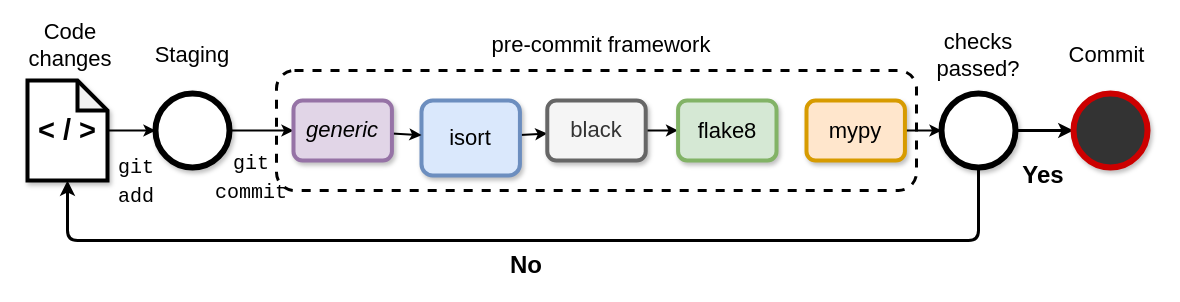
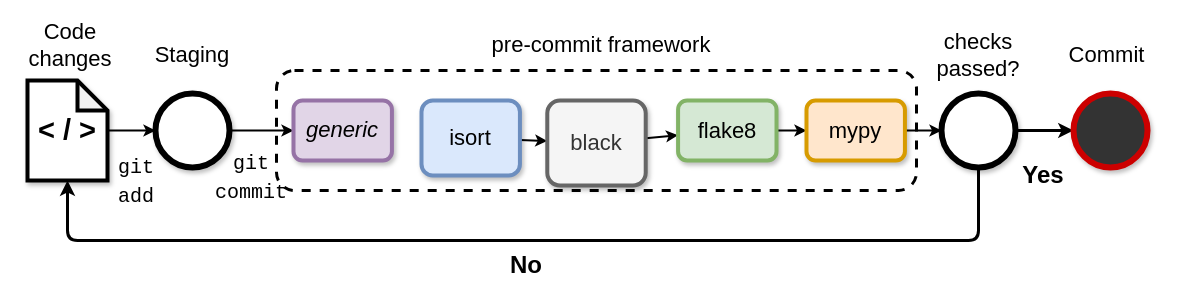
  <mxCell id="0" />
  <mxCell id="1" parent="0" />
  <mxCell id="2" value="" style="rounded=1;whiteSpace=wrap;html=1;labelBorderColor=#CC0000;strokeColor=#000000;fillColor=none;dashed=1;strokeWidth=3;" vertex="1" parent="1"><mxGeometry x="276" y="70" width="640" height="120" as="geometry" /></mxCell>
  <mxCell id="3" value="&lt;font size=&quot;1&quot;&gt;&lt;span style=&quot;font-size: 24px&quot;&gt;No&lt;/span&gt;&lt;/font&gt;" style="text;html=1;strokeColor=none;fillColor=none;align=center;verticalAlign=middle;whiteSpace=wrap;rounded=0;fontStyle=1" parent="1" vertex="1"><mxGeometry x="496" y="250" width="60" height="30" as="geometry" /></mxCell>
  <mxCell id="4" value="&lt;font style=&quot;font-size: 22px&quot;&gt;&lt;span&gt;Code &lt;br&gt;changes&lt;/span&gt;&lt;/font&gt;" style="text;html=1;strokeColor=none;fillColor=none;align=center;verticalAlign=middle;whiteSpace=wrap;rounded=0;" parent="1" vertex="1"><mxGeometry x="20" y="20" width="100" height="50" as="geometry" /></mxCell>
  <mxCell id="5" value="&lt;font style=&quot;font-size: 22px&quot;&gt;Staging&lt;/font&gt;" style="text;html=1;strokeColor=none;fillColor=none;align=center;verticalAlign=middle;whiteSpace=wrap;rounded=0;" parent="1" vertex="1"><mxGeometry x="137" y="40" width="110" height="30" as="geometry" /></mxCell>
  <mxCell id="6" value="&lt;font style=&quot;font-size: 22px&quot;&gt;pre-commit framework&lt;/font&gt;" style="text;html=1;strokeColor=none;fillColor=none;align=center;verticalAlign=middle;whiteSpace=wrap;rounded=0;" parent="1" vertex="1"><mxGeometry x="451" y="30" width="300" height="30" as="geometry" /></mxCell>
  <mxCell id="7" style="edgeStyle=none;html=1;entryX=0;entryY=0.5;entryDx=0;entryDy=0;fontFamily=Courier New;fontSize=20;strokeWidth=2;" parent="1" source="8" target="10" edge="1"><mxGeometry relative="1" as="geometry" /></mxCell>
  <mxCell id="8" value="&lt;b&gt;&lt;font style=&quot;font-size: 29px&quot;&gt;&amp;lt; / &amp;gt;&lt;/font&gt;&lt;/b&gt;" style="shape=note;whiteSpace=wrap;html=1;backgroundOutline=1;darkOpacity=0.05;fontSize=24;strokeWidth=4;sketch=0;shadow=1;" parent="1" vertex="1"><mxGeometry x="27" y="80" width="80" height="100" as="geometry" /></mxCell>
  <mxCell id="9" style="edgeStyle=none;html=1;entryX=0;entryY=0.5;entryDx=0;entryDy=0;fontFamily=Courier New;fontSize=20;strokeWidth=2;" parent="1" source="10" target="22" edge="1"><mxGeometry relative="1" as="geometry" /></mxCell>
  <mxCell id="10" value="" style="ellipse;whiteSpace=wrap;html=1;aspect=fixed;sketch=0;fontSize=24;strokeWidth=6;shadow=1;" parent="1" vertex="1"><mxGeometry x="154.99" y="92.99" width="74.016" height="74.01" as="geometry" /></mxCell>
  <mxCell id="11" value="" style="edgeStyle=none;html=1;fontSize=22;strokeWidth=2;" parent="1" source="12" target="14" edge="1"><mxGeometry relative="1" as="geometry" /></mxCell>
  <mxCell id="12" value="isort" style="rounded=1;whiteSpace=wrap;html=1;shadow=1;sketch=0;fontSize=22;strokeWidth=4;fillColor=#dae8fc;strokeColor=#6c8ebf;" parent="1" vertex="1"><mxGeometry x="421" y="100" width="98.425" height="75" as="geometry" /></mxCell>
  <mxCell id="13" value="" style="edgeStyle=none;html=1;fontSize=22;strokeWidth=2;" parent="1" source="14" target="16" edge="1"><mxGeometry relative="1" as="geometry" /></mxCell>
- <mxCell id="14" value="black" style="rounded=1;whiteSpace=wrap;html=1;shadow=1;sketch=0;fontSize=22;strokeWidth=4;fillColor=#f5f5f5;strokeColor=#666666;fontColor=#333333;" parent="1" vertex="1"><mxGeometry x="546.79" y="100" width="98.425" height="60" as="geometry" /></mxCell>
+ <mxCell id="14" value="black" style="rounded=1;whiteSpace=wrap;html=1;shadow=1;sketch=0;fontSize=22;strokeWidth=4;fillColor=#f5f5f5;strokeColor=#666666;fontColor=#333333;" parent="1" vertex="1"><mxGeometry x="546.79" y="100" width="98.425" height="85" as="geometry" /></mxCell>
+ <mxCell id="15" value="" style="edgeStyle=none;html=1;fontSize=24;strokeWidth=2;" parent="1" source="16" target="18" edge="1"><mxGeometry relative="1" as="geometry" /></mxCell>
  <mxCell id="16" value="&lt;font style=&quot;font-size: 22px&quot;&gt;flake8&lt;/font&gt;" style="rounded=1;whiteSpace=wrap;html=1;shadow=1;sketch=0;fontSize=24;strokeWidth=4;fillColor=#d5e8d4;strokeColor=#82b366;" parent="1" vertex="1"><mxGeometry x="677.58" y="99.92" width="98.425" height="60" as="geometry" /></mxCell>
  <mxCell id="17" style="edgeStyle=none;html=1;entryX=0;entryY=0.5;entryDx=0;entryDy=0;fontFamily=Courier New;fontSize=20;strokeWidth=2;" parent="1" source="18" target="24" edge="1"><mxGeometry relative="1" as="geometry" /></mxCell>
  <mxCell id="18" value="&lt;font style=&quot;font-size: 22px&quot;&gt;mypy&lt;/font&gt;" style="rounded=1;whiteSpace=wrap;html=1;shadow=1;sketch=0;fontSize=24;strokeWidth=4;fillColor=#ffe6cc;strokeColor=#d79b00;" parent="1" vertex="1"><mxGeometry x="806" y="100.08" width="98.425" height="60" as="geometry" /></mxCell>
  <mxCell id="19" value="&lt;font face=&quot;Courier New&quot; style=&quot;font-size: 20px&quot;&gt;git&lt;br&gt;add&lt;/font&gt;" style="text;html=1;strokeColor=none;fillColor=none;align=center;verticalAlign=middle;whiteSpace=wrap;rounded=0;shadow=1;sketch=0;fontSize=24;" parent="1" vertex="1"><mxGeometry x="81" y="148.92" width="110" height="60" as="geometry" /></mxCell>
  <mxCell id="20" value="&lt;font face=&quot;Courier New&quot; style=&quot;font-size: 20px&quot;&gt;git&lt;br&gt;commit&lt;/font&gt;" style="text;html=1;strokeColor=none;fillColor=none;align=center;verticalAlign=middle;whiteSpace=wrap;rounded=0;shadow=1;sketch=0;fontSize=24;" parent="1" vertex="1"><mxGeometry x="206" y="149.92" width="90" height="50" as="geometry" /></mxCell>
- <mxCell id="21" value="" style="edgeStyle=none;html=1;fontFamily=Courier New;fontSize=20;strokeWidth=2;" parent="1" source="22" target="12" edge="1"><mxGeometry relative="1" as="geometry" /></mxCell>
  <mxCell id="22" value="&lt;i style=&quot;font-size: 22px;&quot;&gt;generic&lt;/i&gt;" style="rounded=1;whiteSpace=wrap;html=1;shadow=1;sketch=0;fontSize=22;strokeWidth=4;fillColor=#e1d5e7;strokeColor=#9673a6;align=center;horizontal=1;glass=0;labelPosition=center;verticalLabelPosition=middle;verticalAlign=middle;" parent="1" vertex="1"><mxGeometry x="293" y="100.08" width="98.425" height="59.84" as="geometry" /></mxCell>
  <mxCell id="23" value="" style="edgeStyle=none;html=1;strokeWidth=3;" edge="1" parent="1" source="24" target="26"><mxGeometry relative="1" as="geometry" /></mxCell>
  <mxCell id="24" value="" style="ellipse;whiteSpace=wrap;html=1;aspect=fixed;sketch=0;fontSize=24;strokeWidth=6;shadow=1;" parent="1" vertex="1"><mxGeometry x="941" y="93" width="74.01" height="74.016" as="geometry" /></mxCell>
  <mxCell id="25" value="&lt;font style=&quot;font-size: 22px&quot;&gt;checks passed?&lt;/font&gt;" style="text;html=1;strokeColor=none;fillColor=none;align=center;verticalAlign=middle;whiteSpace=wrap;rounded=0;" parent="1" vertex="1"><mxGeometry x="923" y="30" width="110" height="50" as="geometry" /></mxCell>
  <mxCell id="26" value="" style="ellipse;whiteSpace=wrap;html=1;aspect=fixed;sketch=0;fontSize=24;strokeWidth=6;shadow=1;fillColor=#333333;strokeColor=#CC0000;" vertex="1" parent="1"><mxGeometry x="1073.01" y="93" width="74.01" height="74.016" as="geometry" /></mxCell>
  <mxCell id="27" value="&lt;font size=&quot;1&quot;&gt;&lt;span style=&quot;font-size: 24px&quot;&gt;&lt;b&gt;Yes&lt;/b&gt;&lt;/span&gt;&lt;/font&gt;" style="text;html=1;strokeColor=none;fillColor=none;align=center;verticalAlign=middle;whiteSpace=wrap;rounded=0;" vertex="1" parent="1"><mxGeometry x="1013.01" y="159.92" width="60" height="30" as="geometry" /></mxCell>
  <mxCell id="28" value="&lt;font style=&quot;font-size: 22px&quot;&gt;Commit&lt;/font&gt;" style="text;html=1;strokeColor=none;fillColor=none;align=center;verticalAlign=middle;whiteSpace=wrap;rounded=0;" vertex="1" parent="1"><mxGeometry x="1055.02" y="40" width="102.98" height="30" as="geometry" /></mxCell>
  <mxCell id="29" value="" style="edgeStyle=segmentEdgeStyle;endArrow=classic;html=1;fontSize=29;strokeWidth=3;exitX=0.5;exitY=1;exitDx=0;exitDy=0;entryX=0.5;entryY=1;entryDx=0;entryDy=0;entryPerimeter=0;" edge="1" parent="1" source="24" target="8"><mxGeometry width="50" height="50" relative="1" as="geometry"><mxPoint x="856" y="280" as="sourcePoint" /><mxPoint x="726" y="210" as="targetPoint" /><Array as="points"><mxPoint x="978" y="240" /><mxPoint x="67" y="240" /></Array></mxGeometry></mxCell>
